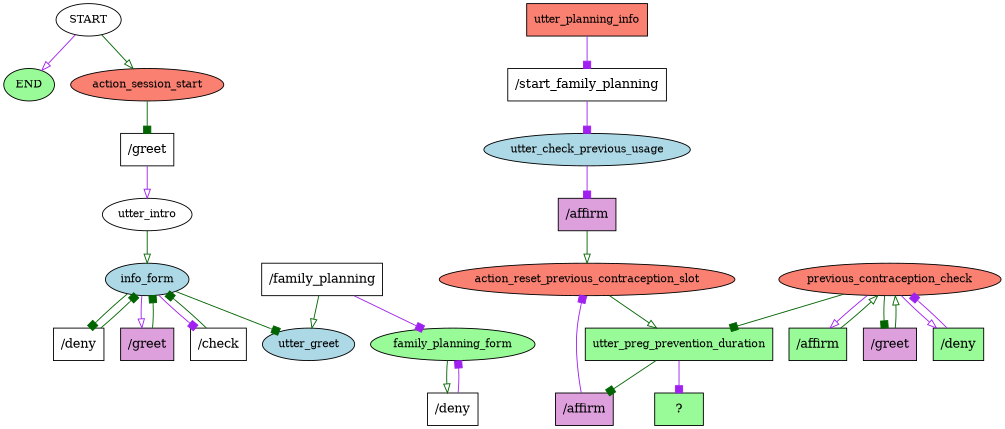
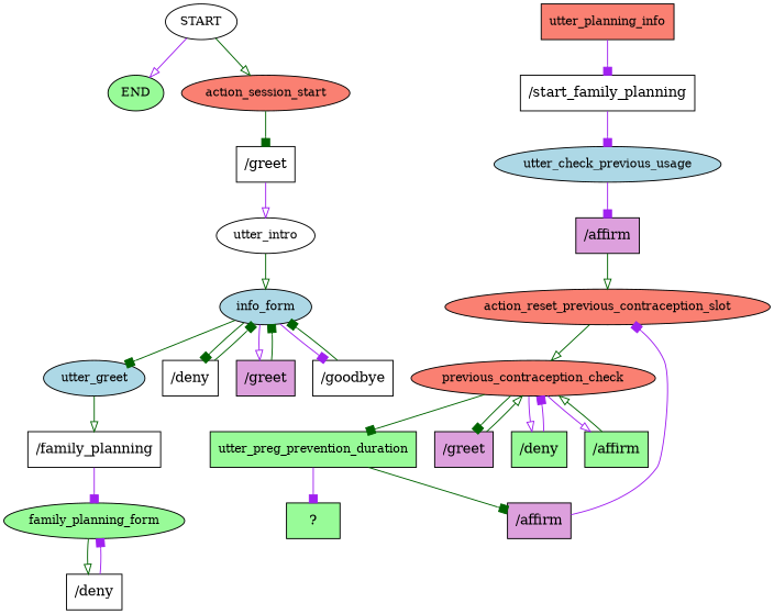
  digraph {
    node [fillcolor=white style=filled shape=rect]
    edge [arrowhead=box color=darkgreen]
    n1 [fontsize=12 label=START shape=""]
    n2 [fillcolor=palegreen fontsize=12 label=END shape=""]
    n3 [fillcolor=salmon fontsize=12 label=action_session_start shape=""]
    n4 [label="/greet"]
    n5 [fontsize=12 label=utter_intro shape=""]
    n6 [fillcolor=lightblue fontsize=12 label=info_form shape=""]
    n7 [fillcolor=lightblue fontsize=12 label=utter_greet shape=""]
    n8 [label="/deny"]
    n9 [fillcolor=plum label="/greet"]
-   n10 [label="/check"]
+   n10 [label="/goodbye"]
    n11 [label="/family_planning"]
    n12 [fillcolor=palegreen fontsize=12 label=family_planning_form shape=""]
    n13 [label="/deny"]
    n14 [fillcolor=salmon fontsize=12 label=utter_planning_info shape=box]
    n15 [label="/start_family_planning"]
    n16 [fillcolor=lightblue fontsize=12 label=utter_check_previous_usage shape=""]
    n17 [fillcolor=plum label="/affirm"]
    n18 [fillcolor=salmon fontsize=12 label=action_reset_previous_contraception_slot shape=""]
    n19 [fillcolor=salmon fontsize=12 label=previous_contraception_check shape=""]
    n20 [fillcolor=palegreen fontsize=12 label=utter_preg_prevention_duration shape=box]
    n21 [fillcolor=plum label="/greet"]
    n22 [fillcolor=palegreen label="/deny"]
    n23 [fillcolor=palegreen label="/affirm"]
    n24 [fillcolor=palegreen label="  ?  "]
    n25 [fillcolor=plum label="/affirm"]
    n1 -> n2 [arrowhead=onormal color=purple]
    n1 -> n3 [arrowhead=onormal]
    n3 -> n4
    n4 -> n5 [arrowhead=onormal color=purple]
    n5 -> n6 [arrowhead=onormal]
    n6 -> n7
    n6 -> n8
    n6 -> n9 [arrowhead=onormal color=purple]
    n6 -> n10 [color=purple]
-   n11 -> n7 [arrowhead=onormal]
+   n7 -> n11 [arrowhead=onormal]
    n8 -> n6
    n9 -> n6
    n10 -> n6
    n11 -> n12 [color=purple]
    n12 -> n13 [arrowhead=onormal]
    n13 -> n12 [color=purple]
    n14 -> n15 [color=purple]
    n15 -> n16 [color=purple]
    n16 -> n17 [color=purple]
    n17 -> n18 [arrowhead=onormal]
-   n18 -> n20 [arrowhead=onormal]
+   n18 -> n19 [arrowhead=onormal]
    n19 -> n20
    n19 -> n21
    n19 -> n22 [arrowhead=onormal color=purple]
    n19 -> n23 [arrowhead=onormal color=purple]
    n20 -> n24 [color=purple]
    n20 -> n25
    n21 -> n19 [arrowhead=onormal]
    n22 -> n19 [color=purple]
    n23 -> n19 [arrowhead=onormal]
    n25 -> n18 [color=purple]
  }
